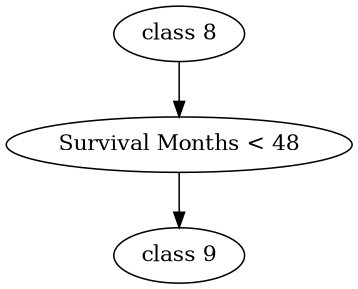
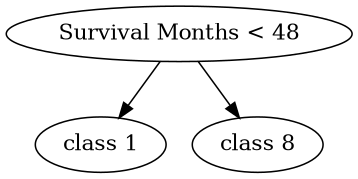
  strict digraph {
    n1 [label="Survival Months < 48"]
-   n2 [label="class 9"]
+   n2 [label="class 1"]
    n3 [label="class 8"]
    n1 -> n2
-   n3 -> n1
+   n1 -> n3
  }
